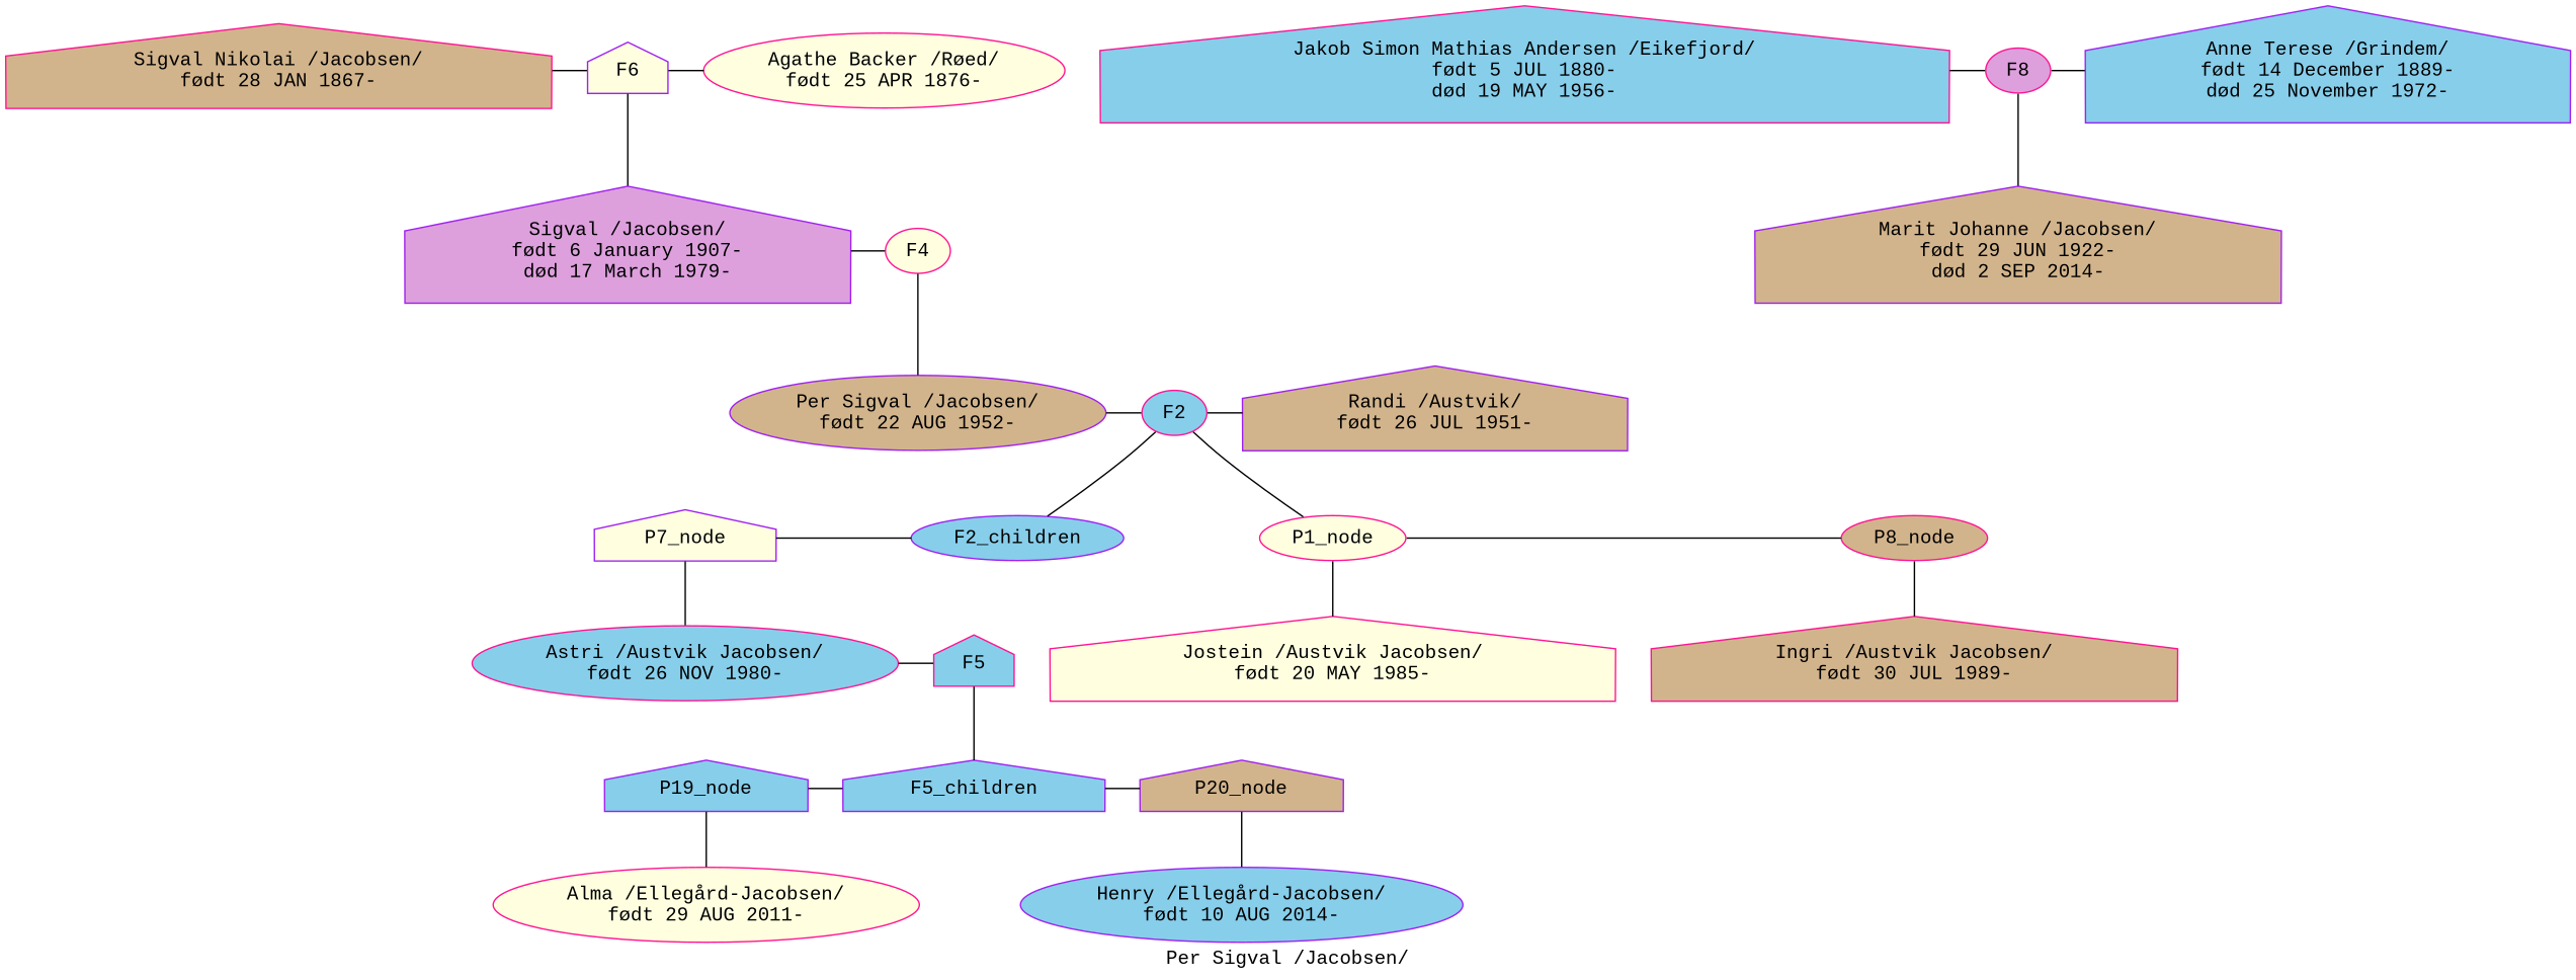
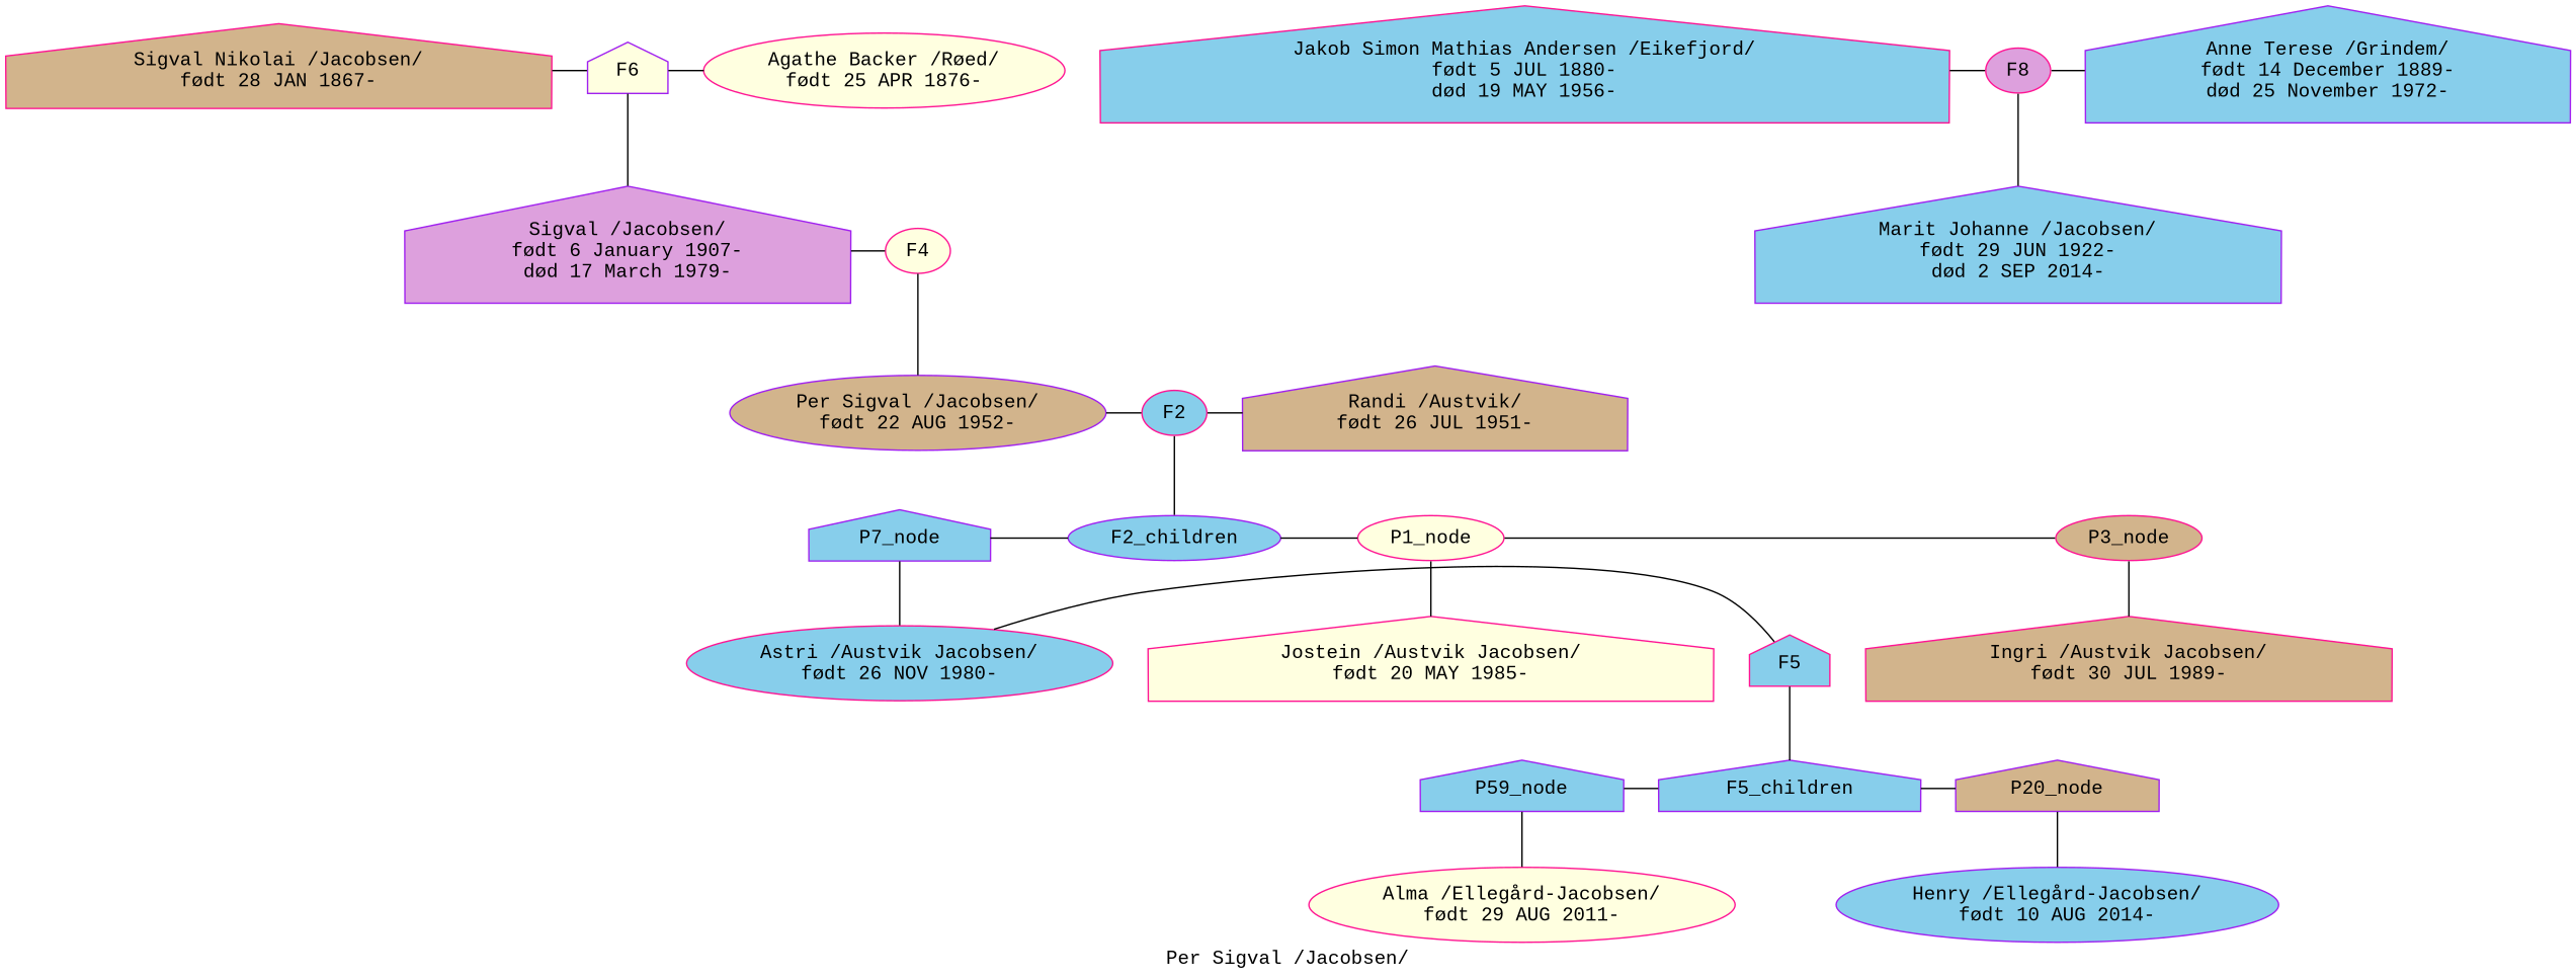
  digraph {
    fontname="Liberation Mono"
    label="Per Sigval /Jacobsen/"
    mincross=2.0
    nodesep=0.35
    ordering=out
    node [color=deeppink fillcolor=skyblue fontname="Liberation Mono" shape=house style=filled]
    edge [dir=none fontname="Liberation Mono" weight=10]
    n1 [fillcolor=tan label="Sigval Nikolai /Jacobsen/\nfødt 28 JAN 1867-\n"]
    n2 [fillcolor=lightyellow label="Agathe Backer /Røed/\nfødt 25 APR 1876-\n" shape=ellipse]
    F6 [color=purple fillcolor=lightyellow height=0 width=0]
    n4 [label="Jakob Simon Mathias Andersen /Eikefjord/\nfødt 5 JUL 1880-\ndød 19 MAY 1956-"]
    n5 [color=purple label="Anne Terese /Grindem/\nfødt 14 December 1889-\ndød 25 November 1972-"]
    F8 [fillcolor=plum height=0 shape=ellipse width=0]
    n7 [color=purple fillcolor=plum label="Sigval /Jacobsen/\nfødt 6 January 1907-\ndød 17 March 1979-"]
-   n8 [color=purple fillcolor=tan label="Marit Johanne /Jacobsen/\nfødt 29 JUN 1922-\ndød 2 SEP 2014-"]
+   n8 [color=purple label="Marit Johanne /Jacobsen/\nfødt 29 JUN 1922-\ndød 2 SEP 2014-"]
    F4 [fillcolor=lightyellow height=0 shape=ellipse width=0]
    n10 [color=purple fillcolor=tan label="Per Sigval /Jacobsen/\nfødt 22 AUG 1952-\n" shape=ellipse]
    n11 [color=purple fillcolor=tan label="Randi /Austvik/\nfødt 26 JUL 1951-\n"]
    F2 [height=0 shape=ellipse width=0]
-   P7_node [color=purple fillcolor=lightyellow height=0.01 width=0.01]
+   P7_node [color=purple height=0.01 width=0.01]
    F2_children [color=purple height=0.01 shape=ellipse width=0.01]
    P1_node [fillcolor=lightyellow height=0.01 shape=ellipse width=0.01]
-   P8_node [fillcolor=tan height=0.01 shape=ellipse width=0.01]
+   P8_node [fillcolor=tan height=0.01 shape=ellipse width=0.01 label=P3_node]
    n17 [label="Astri /Austvik Jacobsen/\nfødt 26 NOV 1980-\n" shape=ellipse]
    n18 [fillcolor=lightyellow label="Jostein /Austvik Jacobsen/\nfødt 20 MAY 1985-\n"]
    n19 [fillcolor=tan label="Ingri /Austvik Jacobsen/\nfødt 30 JUL 1989-\n"]
    F5 [height=0 width=0]
-   P19_node [color=purple height=0.01 width=0.01]
+   P19_node [color=purple height=0.01 width=0.01 label=P59_node]
    F5_children [color=purple height=0.01 width=0.01]
    P20_node [color=purple fillcolor=tan height=0.01 width=0.01]
    n24 [fillcolor=lightyellow label="Alma /Ellegård-Jacobsen/\nfødt 29 AUG 2011-\n" shape=ellipse]
    n25 [color=purple label="Henry /Ellegård-Jacobsen/\nfødt 10 AUG 2014-\n" shape=ellipse]
    subgraph sub_1 {
      rank=same
      n1
      n2
      F6
    }
    subgraph sub_2 {
      rank=same
      n4
      n5
      F8
    }
    subgraph sub_3 {
      rank=same
      n7
      n8
      F4
    }
    subgraph sub_4 {
      rank=same
      n10
      n11
      F2
    }
    subgraph sub_5 {
      rank=same
      P7_node
      F2_children
      P1_node
      P8_node
    }
    subgraph sub_6 {
      rank=same
      n17
      n18
      n19
    }
    subgraph sub_7 {
      rank=same
      n17
      F5
    }
    subgraph sub_8 {
      rank=same
      P19_node
      F5_children
      P20_node
    }
    subgraph sub_9 {
      rank=same
      n24
      n25
    }
    n1 -> F6
    F6 -> n2
    F6 -> n7
    n4 -> F8
    F8 -> n5
    F8 -> n8
    n7 -> F4
    F4 -> n10
    n10 -> F2
    F2 -> n11
    F2 -> F2_children [weight=1]
    P7_node -> F2_children [weight=1]
    P7_node -> n17
-   F2 -> P1_node [weight=1]
+   F2_children -> P1_node [weight=1]
    P1_node -> P8_node [weight=1]
    P1_node -> n18
    P8_node -> n19
    F5 -> n17
    F5 -> F5_children [weight=1]
    P19_node -> F5_children [weight=1]
    P19_node -> n24
    F5_children -> P20_node [weight=1]
    P20_node -> n25
  }
